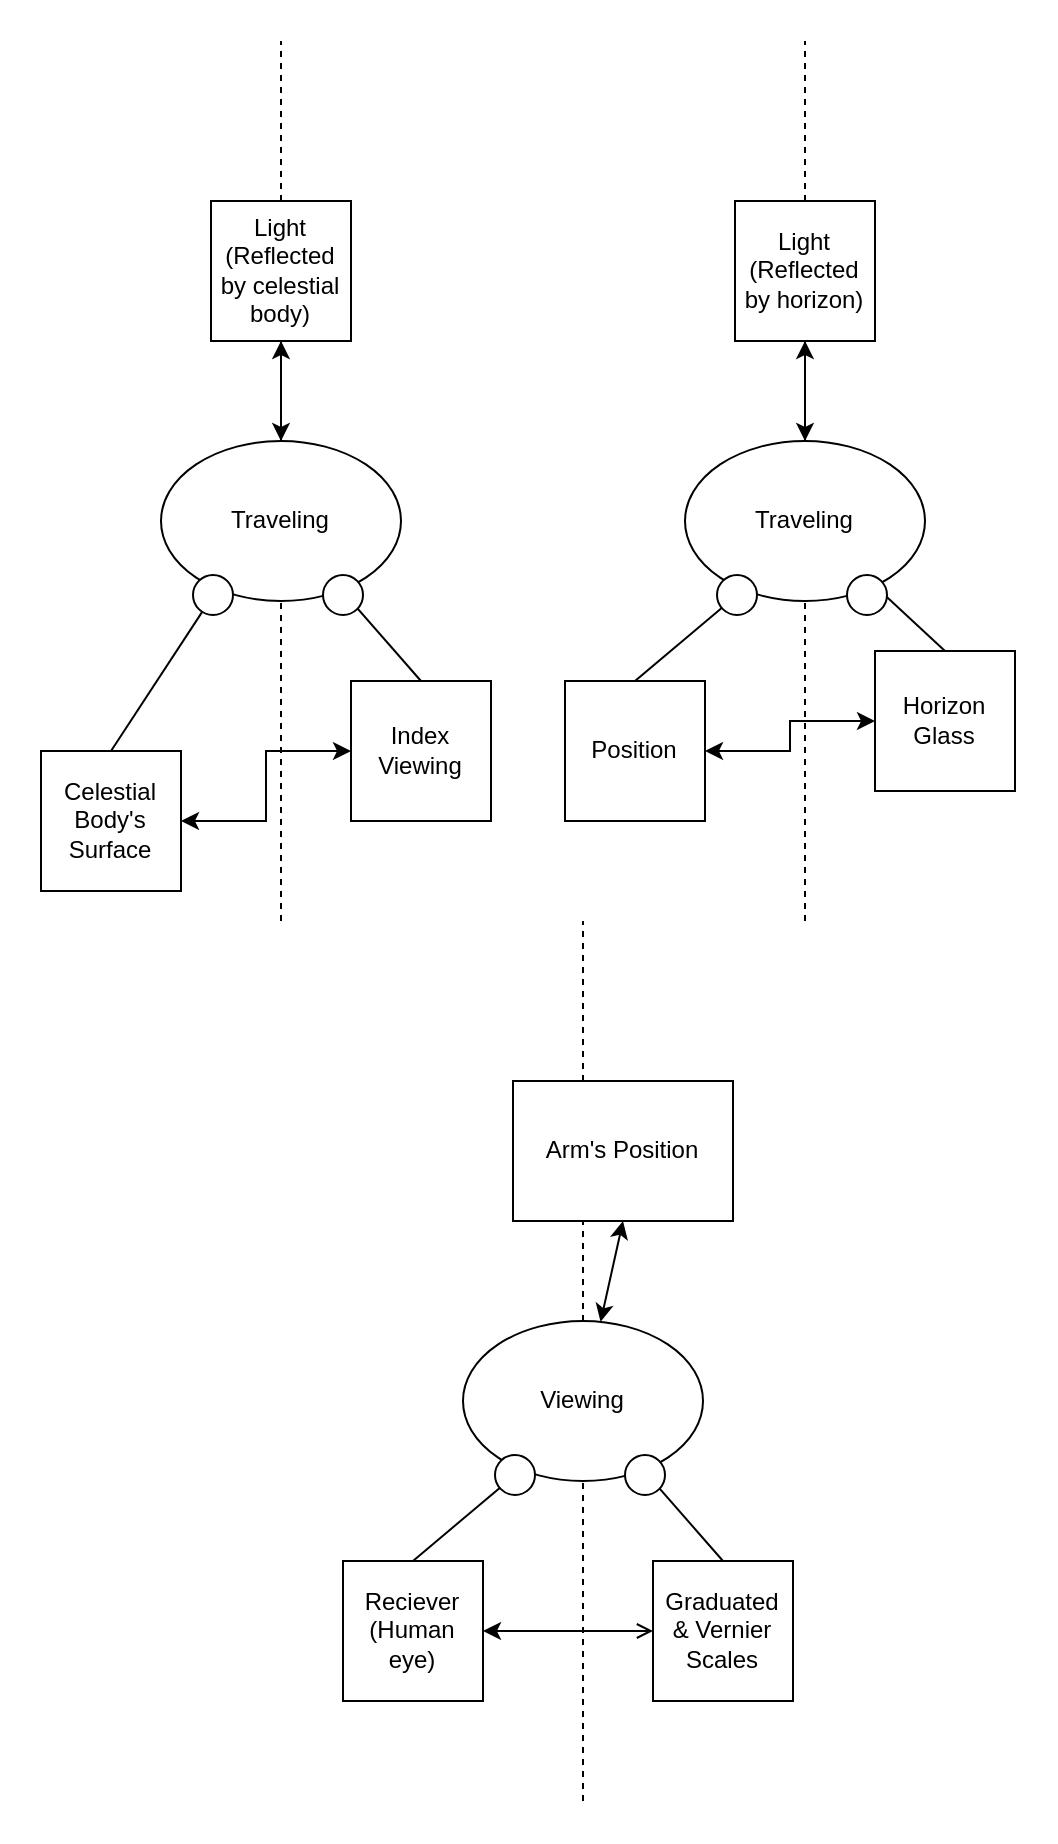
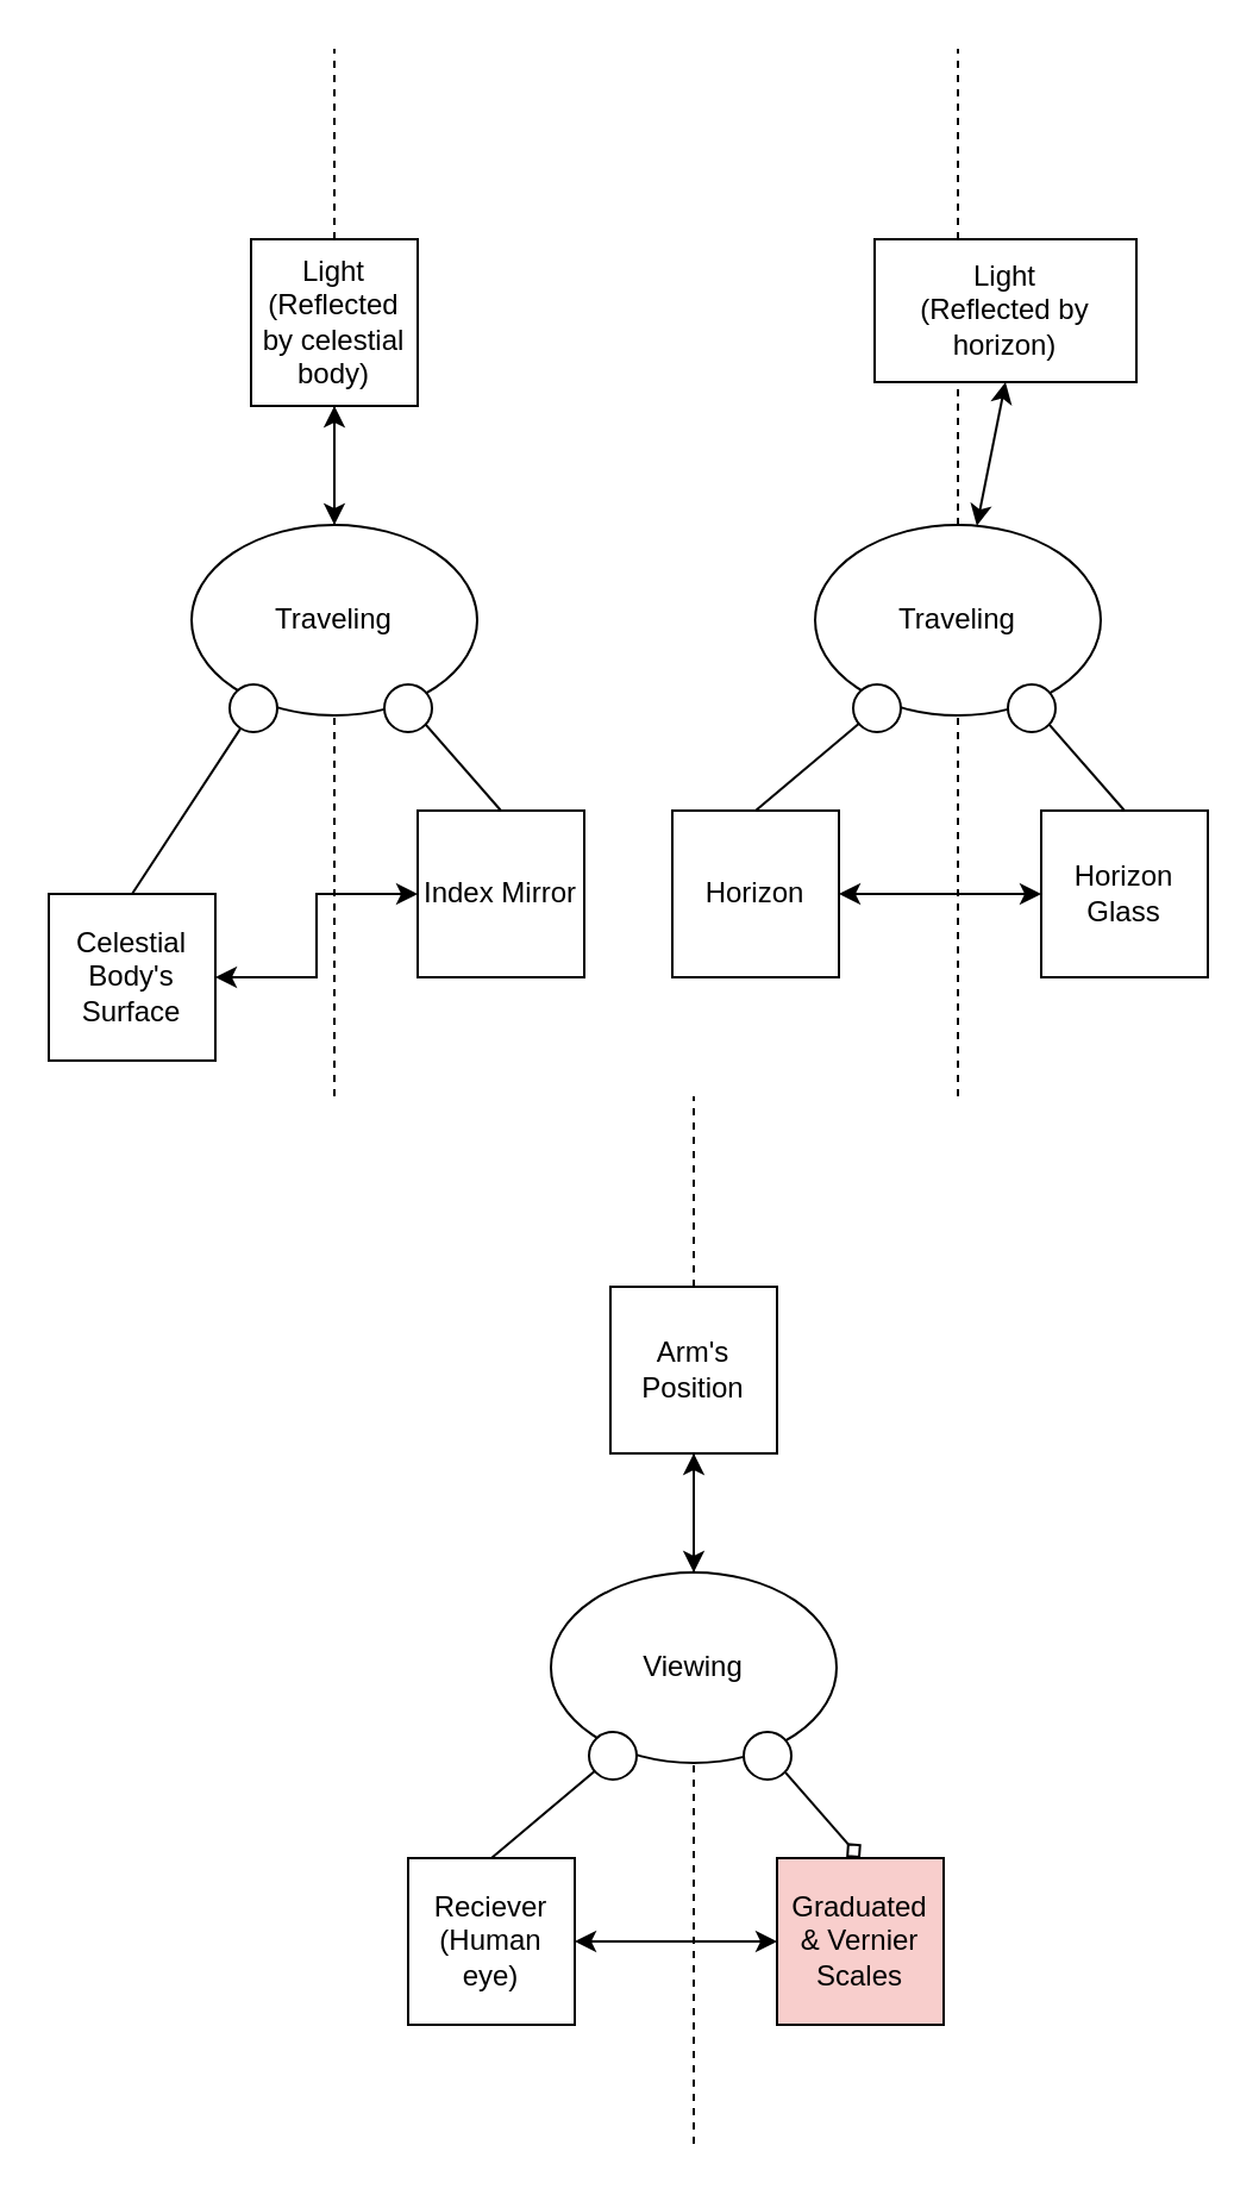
  <mxCell id="0" />
  <mxCell id="1" parent="0" />
  <mxCell id="2" value="" style="endArrow=none;dashed=1;html=1;" edge="1" parent="1"><mxGeometry width="50" height="50" relative="1" as="geometry"><mxPoint x="402" y="460" as="sourcePoint" /><mxPoint x="402" y="20" as="targetPoint" /></mxGeometry></mxCell>
- <mxCell id="3" value="Light&lt;br&gt;(Reflected by horizon)" style="whiteSpace=wrap;html=1;aspect=fixed;" vertex="1" parent="1"><mxGeometry x="367" y="100" width="70" height="70" as="geometry" /></mxCell>
+ <mxCell id="3" value="Light&lt;br&gt;(Reflected by horizon)" style="whiteSpace=wrap;html=1;aspect=fixed;" vertex="1" parent="1"><mxGeometry x="367" y="100" width="110" height="60" as="geometry" /></mxCell>
  <mxCell id="4" style="edgeStyle=orthogonalEdgeStyle;rounded=0;orthogonalLoop=1;jettySize=auto;html=1;startArrow=classic;startFill=1;endArrow=classic;endFill=1;" edge="1" parent="1" source="5" target="6"><mxGeometry relative="1" as="geometry" /></mxCell>
- <mxCell id="5" value="Position" style="whiteSpace=wrap;html=1;aspect=fixed;" vertex="1" parent="1"><mxGeometry x="282" y="340" width="70" height="70" as="geometry" /></mxCell>
- <mxCell id="6" value="Horizon Glass" style="whiteSpace=wrap;html=1;aspect=fixed;" vertex="1" parent="1"><mxGeometry x="437" y="325" width="70" height="70" as="geometry" /></mxCell>
+ <mxCell id="5" value="Horizon" style="whiteSpace=wrap;html=1;aspect=fixed;" vertex="1" parent="1"><mxGeometry x="282" y="340" width="70" height="70" as="geometry" /></mxCell>
+ <mxCell id="6" value="Horizon Glass" style="whiteSpace=wrap;html=1;aspect=fixed;" vertex="1" parent="1"><mxGeometry x="437" y="340" width="70" height="70" as="geometry" /></mxCell>
  <mxCell id="7" style="rounded=0;orthogonalLoop=1;jettySize=auto;html=1;entryX=0.5;entryY=0;entryDx=0;entryDy=0;startArrow=none;startFill=0;endArrow=none;endFill=0;" edge="1" parent="1" source="11" target="5"><mxGeometry relative="1" as="geometry" /></mxCell>
  <mxCell id="8" style="edgeStyle=none;rounded=0;orthogonalLoop=1;jettySize=auto;html=1;entryX=0.5;entryY=0;entryDx=0;entryDy=0;startArrow=none;startFill=0;endArrow=none;endFill=0;" edge="1" parent="1" source="9" target="6"><mxGeometry relative="1" as="geometry" /></mxCell>
  <mxCell id="9" value="Traveling" style="ellipse;whiteSpace=wrap;html=1;" vertex="1" parent="1"><mxGeometry x="342" y="220" width="120" height="80" as="geometry" /></mxCell>
  <mxCell id="10" value="" style="endArrow=classic;startArrow=classic;html=1;entryX=0.5;entryY=1;entryDx=0;entryDy=0;" edge="1" parent="1" source="9" target="3"><mxGeometry width="50" height="50" relative="1" as="geometry"><mxPoint x="252" y="530" as="sourcePoint" /><mxPoint x="302" y="480" as="targetPoint" /></mxGeometry></mxCell>
  <mxCell id="11" value="" style="ellipse;whiteSpace=wrap;html=1;aspect=fixed;" vertex="1" parent="1"><mxGeometry x="358" y="287" width="20" height="20" as="geometry" /></mxCell>
  <mxCell id="12" value="" style="ellipse;whiteSpace=wrap;html=1;aspect=fixed;" vertex="1" parent="1"><mxGeometry x="423" y="287" width="20" height="20" as="geometry" /></mxCell>
  <mxCell id="13" value="" style="endArrow=none;dashed=1;html=1;" edge="1" parent="1"><mxGeometry width="50" height="50" relative="1" as="geometry"><mxPoint x="140" y="460" as="sourcePoint" /><mxPoint x="140" y="20" as="targetPoint" /></mxGeometry></mxCell>
  <mxCell id="14" value="Light&lt;br&gt;(Reflected by celestial body)" style="whiteSpace=wrap;html=1;aspect=fixed;" vertex="1" parent="1"><mxGeometry x="105" y="100" width="70" height="70" as="geometry" /></mxCell>
  <mxCell id="15" style="edgeStyle=orthogonalEdgeStyle;rounded=0;orthogonalLoop=1;jettySize=auto;html=1;startArrow=classic;startFill=1;endArrow=classic;endFill=1;" edge="1" parent="1" source="16" target="17"><mxGeometry relative="1" as="geometry" /></mxCell>
  <mxCell id="16" value="Celestial Body's Surface" style="whiteSpace=wrap;html=1;aspect=fixed;" vertex="1" parent="1"><mxGeometry x="20" y="375" width="70" height="70" as="geometry" /></mxCell>
- <mxCell id="17" value="Index Viewing" style="whiteSpace=wrap;html=1;aspect=fixed;" vertex="1" parent="1"><mxGeometry x="175" y="340" width="70" height="70" as="geometry" /></mxCell>
+ <mxCell id="17" value="Index Mirror" style="whiteSpace=wrap;html=1;aspect=fixed;" vertex="1" parent="1"><mxGeometry x="175" y="340" width="70" height="70" as="geometry" /></mxCell>
  <mxCell id="18" style="rounded=0;orthogonalLoop=1;jettySize=auto;html=1;entryX=0.5;entryY=0;entryDx=0;entryDy=0;startArrow=none;startFill=0;endArrow=none;endFill=0;" edge="1" parent="1" source="22" target="16"><mxGeometry relative="1" as="geometry" /></mxCell>
  <mxCell id="19" style="edgeStyle=none;rounded=0;orthogonalLoop=1;jettySize=auto;html=1;entryX=0.5;entryY=0;entryDx=0;entryDy=0;startArrow=none;startFill=0;endArrow=none;endFill=0;" edge="1" parent="1" source="20" target="17"><mxGeometry relative="1" as="geometry" /></mxCell>
  <mxCell id="20" value="Traveling" style="ellipse;whiteSpace=wrap;html=1;" vertex="1" parent="1"><mxGeometry x="80" y="220" width="120" height="80" as="geometry" /></mxCell>
  <mxCell id="21" value="" style="endArrow=classic;startArrow=classic;html=1;entryX=0.5;entryY=1;entryDx=0;entryDy=0;" edge="1" parent="1" source="20" target="14"><mxGeometry width="50" height="50" relative="1" as="geometry"><mxPoint x="-10" y="530" as="sourcePoint" /><mxPoint x="40" y="480" as="targetPoint" /></mxGeometry></mxCell>
  <mxCell id="22" value="" style="ellipse;whiteSpace=wrap;html=1;aspect=fixed;" vertex="1" parent="1"><mxGeometry x="96" y="287" width="20" height="20" as="geometry" /></mxCell>
  <mxCell id="23" value="" style="ellipse;whiteSpace=wrap;html=1;aspect=fixed;" vertex="1" parent="1"><mxGeometry x="161" y="287" width="20" height="20" as="geometry" /></mxCell>
  <mxCell id="24" value="" style="endArrow=none;dashed=1;html=1;" edge="1" parent="1"><mxGeometry width="50" height="50" relative="1" as="geometry"><mxPoint x="291" y="900" as="sourcePoint" /><mxPoint x="291" y="460" as="targetPoint" /></mxGeometry></mxCell>
- <mxCell id="25" value="Arm's Position" style="whiteSpace=wrap;html=1;aspect=fixed;" vertex="1" parent="1"><mxGeometry x="256" y="540" width="110" height="70" as="geometry" /></mxCell>
- <mxCell id="26" style="edgeStyle=orthogonalEdgeStyle;rounded=0;orthogonalLoop=1;jettySize=auto;html=1;startArrow=classic;startFill=1;endArrow=open;endFill=1;" edge="1" parent="1" source="27" target="28"><mxGeometry relative="1" as="geometry" /></mxCell>
+ <mxCell id="25" value="Arm's Position" style="whiteSpace=wrap;html=1;aspect=fixed;" vertex="1" parent="1"><mxGeometry x="256" y="540" width="70" height="70" as="geometry" /></mxCell>
+ <mxCell id="26" style="edgeStyle=orthogonalEdgeStyle;rounded=0;orthogonalLoop=1;jettySize=auto;html=1;startArrow=classic;startFill=1;endArrow=classic;endFill=1;" edge="1" parent="1" source="27" target="28"><mxGeometry relative="1" as="geometry" /></mxCell>
  <mxCell id="27" value="Reciever&lt;br&gt;(Human eye)" style="whiteSpace=wrap;html=1;aspect=fixed;" vertex="1" parent="1"><mxGeometry x="171" y="780" width="70" height="70" as="geometry" /></mxCell>
- <mxCell id="28" value="Graduated &amp;amp; Vernier Scales" style="whiteSpace=wrap;html=1;aspect=fixed;" vertex="1" parent="1"><mxGeometry x="326" y="780" width="70" height="70" as="geometry" /></mxCell>
+ <mxCell id="28" value="Graduated &amp;amp; Vernier Scales" style="whiteSpace=wrap;html=1;aspect=fixed;fillColor=#f8cecc;" vertex="1" parent="1"><mxGeometry x="326" y="780" width="70" height="70" as="geometry" /></mxCell>
  <mxCell id="29" style="rounded=0;orthogonalLoop=1;jettySize=auto;html=1;entryX=0.5;entryY=0;entryDx=0;entryDy=0;startArrow=none;startFill=0;endArrow=none;endFill=0;" edge="1" parent="1" source="33" target="27"><mxGeometry relative="1" as="geometry" /></mxCell>
- <mxCell id="30" style="edgeStyle=none;rounded=0;orthogonalLoop=1;jettySize=auto;html=1;entryX=0.5;entryY=0;entryDx=0;entryDy=0;startArrow=none;startFill=0;endArrow=none;endFill=0;" edge="1" parent="1" source="31" target="28"><mxGeometry relative="1" as="geometry" /></mxCell>
+ <mxCell id="30" style="edgeStyle=none;rounded=0;orthogonalLoop=1;jettySize=auto;html=1;entryX=0.5;entryY=0;entryDx=0;entryDy=0;startArrow=none;startFill=0;endArrow=diamond;endFill=0;" edge="1" parent="1" source="31" target="28"><mxGeometry relative="1" as="geometry" /></mxCell>
  <mxCell id="31" value="Viewing" style="ellipse;whiteSpace=wrap;html=1;" vertex="1" parent="1"><mxGeometry x="231" y="660" width="120" height="80" as="geometry" /></mxCell>
  <mxCell id="32" value="" style="endArrow=classic;startArrow=classic;html=1;entryX=0.5;entryY=1;entryDx=0;entryDy=0;" edge="1" parent="1" source="31" target="25"><mxGeometry width="50" height="50" relative="1" as="geometry"><mxPoint x="141" y="970" as="sourcePoint" /><mxPoint x="191" y="920" as="targetPoint" /></mxGeometry></mxCell>
  <mxCell id="33" value="" style="ellipse;whiteSpace=wrap;html=1;aspect=fixed;" vertex="1" parent="1"><mxGeometry x="247" y="727" width="20" height="20" as="geometry" /></mxCell>
  <mxCell id="34" value="" style="ellipse;whiteSpace=wrap;html=1;aspect=fixed;" vertex="1" parent="1"><mxGeometry x="312" y="727" width="20" height="20" as="geometry" /></mxCell>
